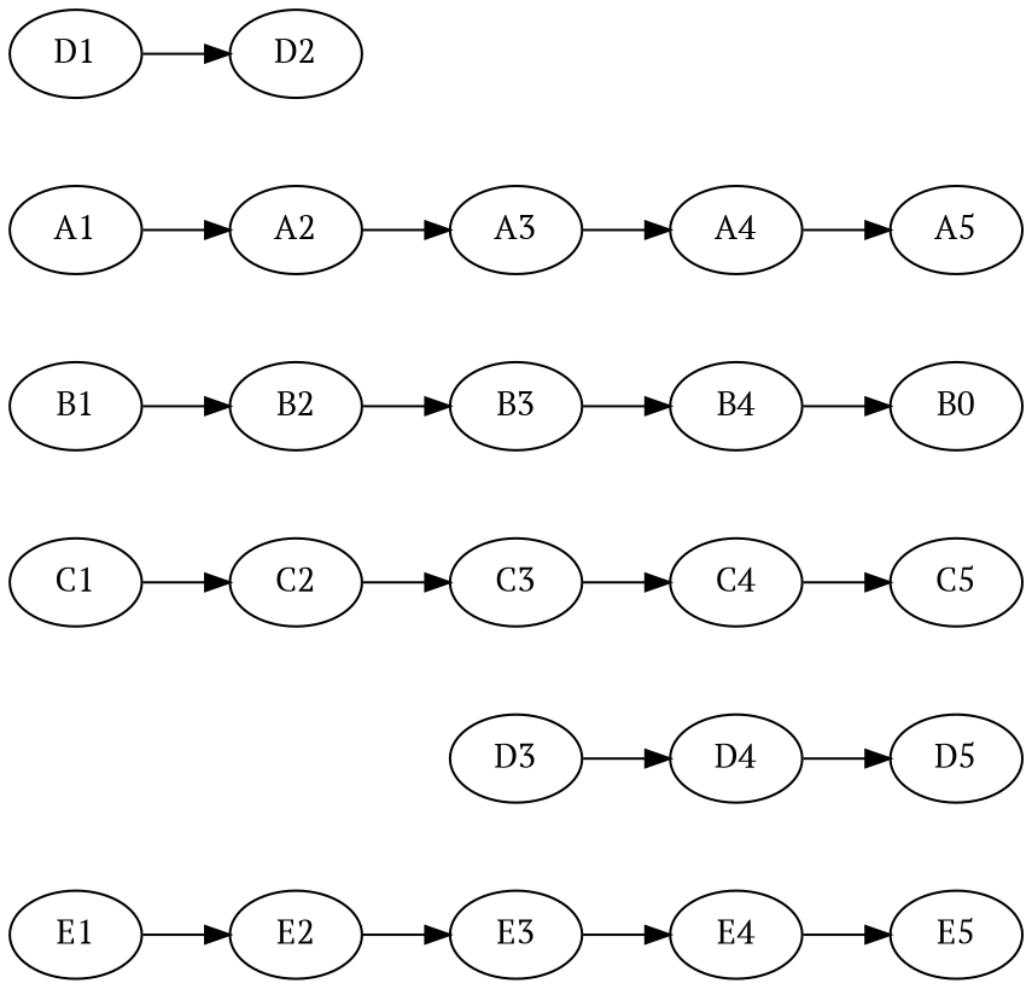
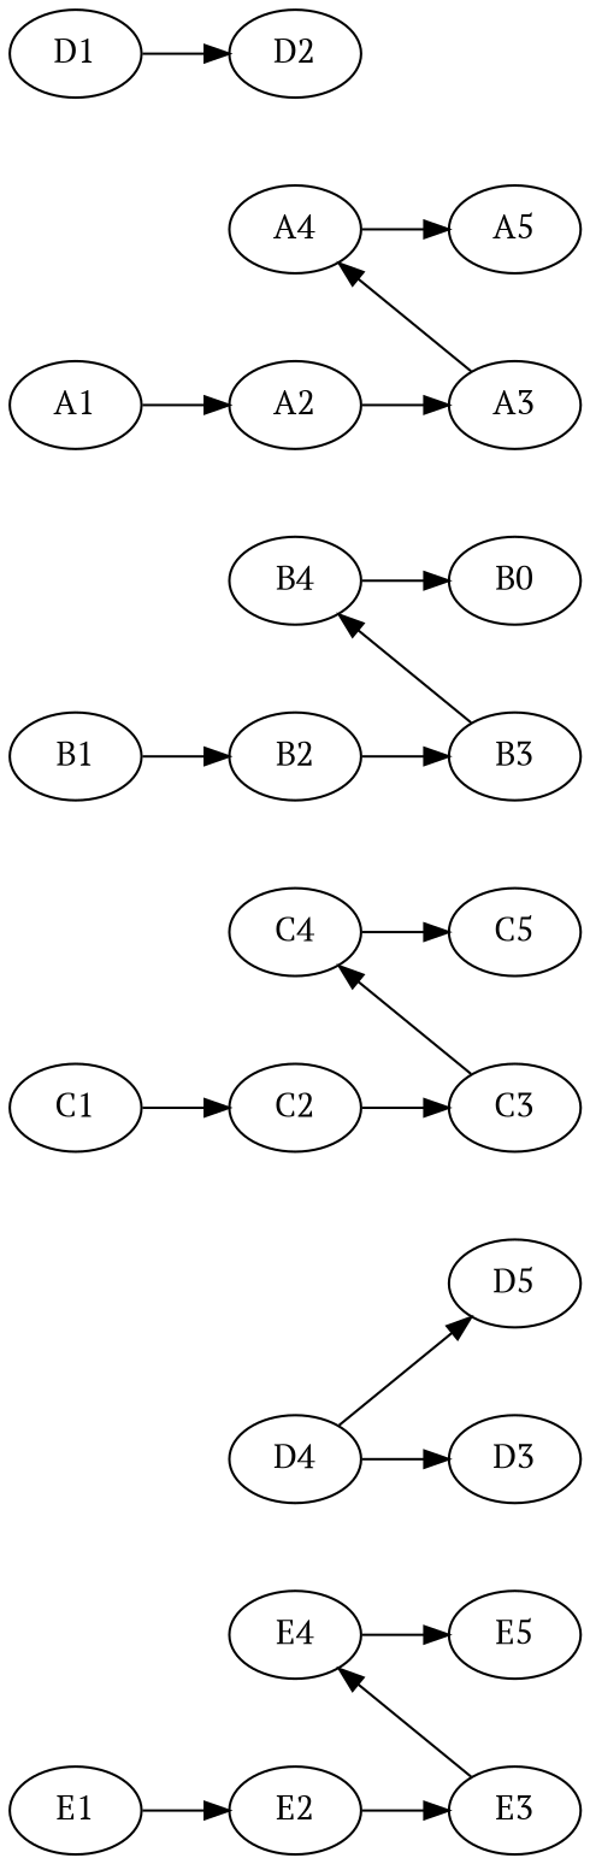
  digraph {
    fontname="PT Serif"
    nodesep=0.5
    rankdir=LR
    node [fontname="PT Serif"]
    edge [fontname="PT Serif"]
    E5
    D5
    C5
    n4 [label=B0]
    A5
    E4
    D4
    C4
    B4
    A4
    E3
    D3
    C3
    B3
    A3
    E2
    D2
    C2
    B2
    A2
    E1
    D1
    C1
    B1
    A1
    subgraph sub_1 {
      rank=same
      E5
      D5
      C5
      n4
      A5
    }
    subgraph sub_2 {
      rank=same
      E4
      D4
      C4
      B4
      A4
    }
    subgraph sub_3 {
      rank=same
      E3
      D3
      C3
      B3
      A3
    }
    subgraph sub_4 {
      rank=same
      E2
      D2
      C2
      B2
      A2
    }
    subgraph sub_5 {
      rank=same
      E1
      D1
      C1
      B1
      A1
    }
    E4 -> E5
    D4 -> D5
    C4 -> C5
    B4 -> n4
    A4 -> A5
    E3 -> E4
-   D3 -> D4
+   D4 -> D3
    C3 -> C4
    B3 -> B4
    A3 -> A4
    E2 -> E3
    C2 -> C3
    B2 -> B3
    A2 -> A3
    E1 -> E2
    D1 -> D2
    C1 -> C2
    B1 -> B2
    A1 -> A2
  }
